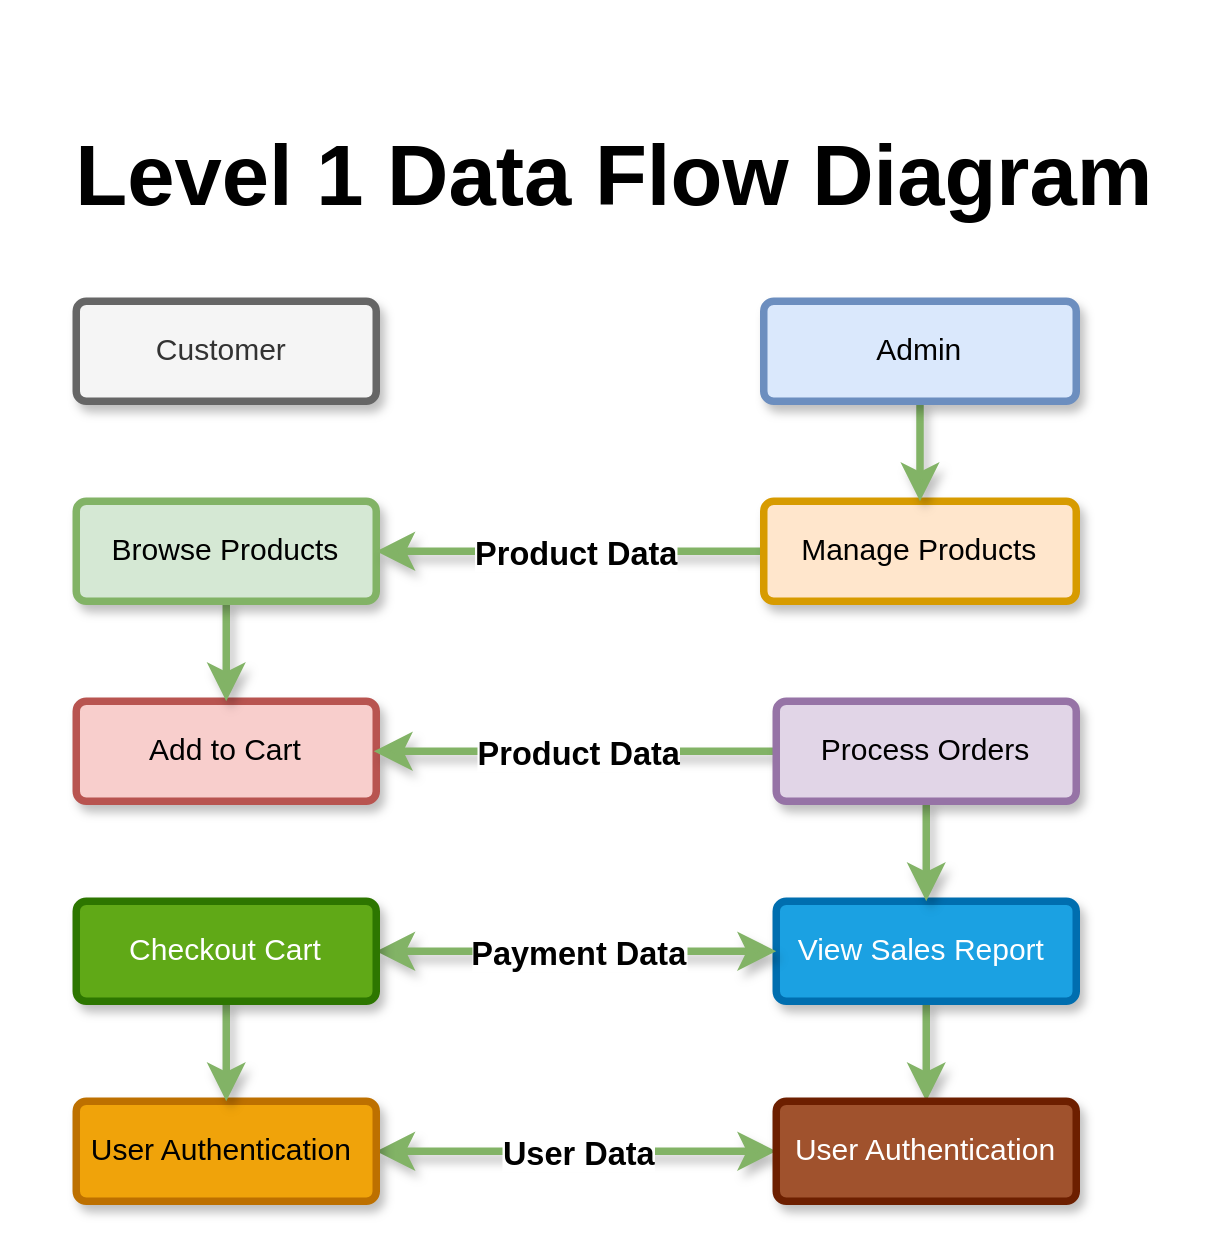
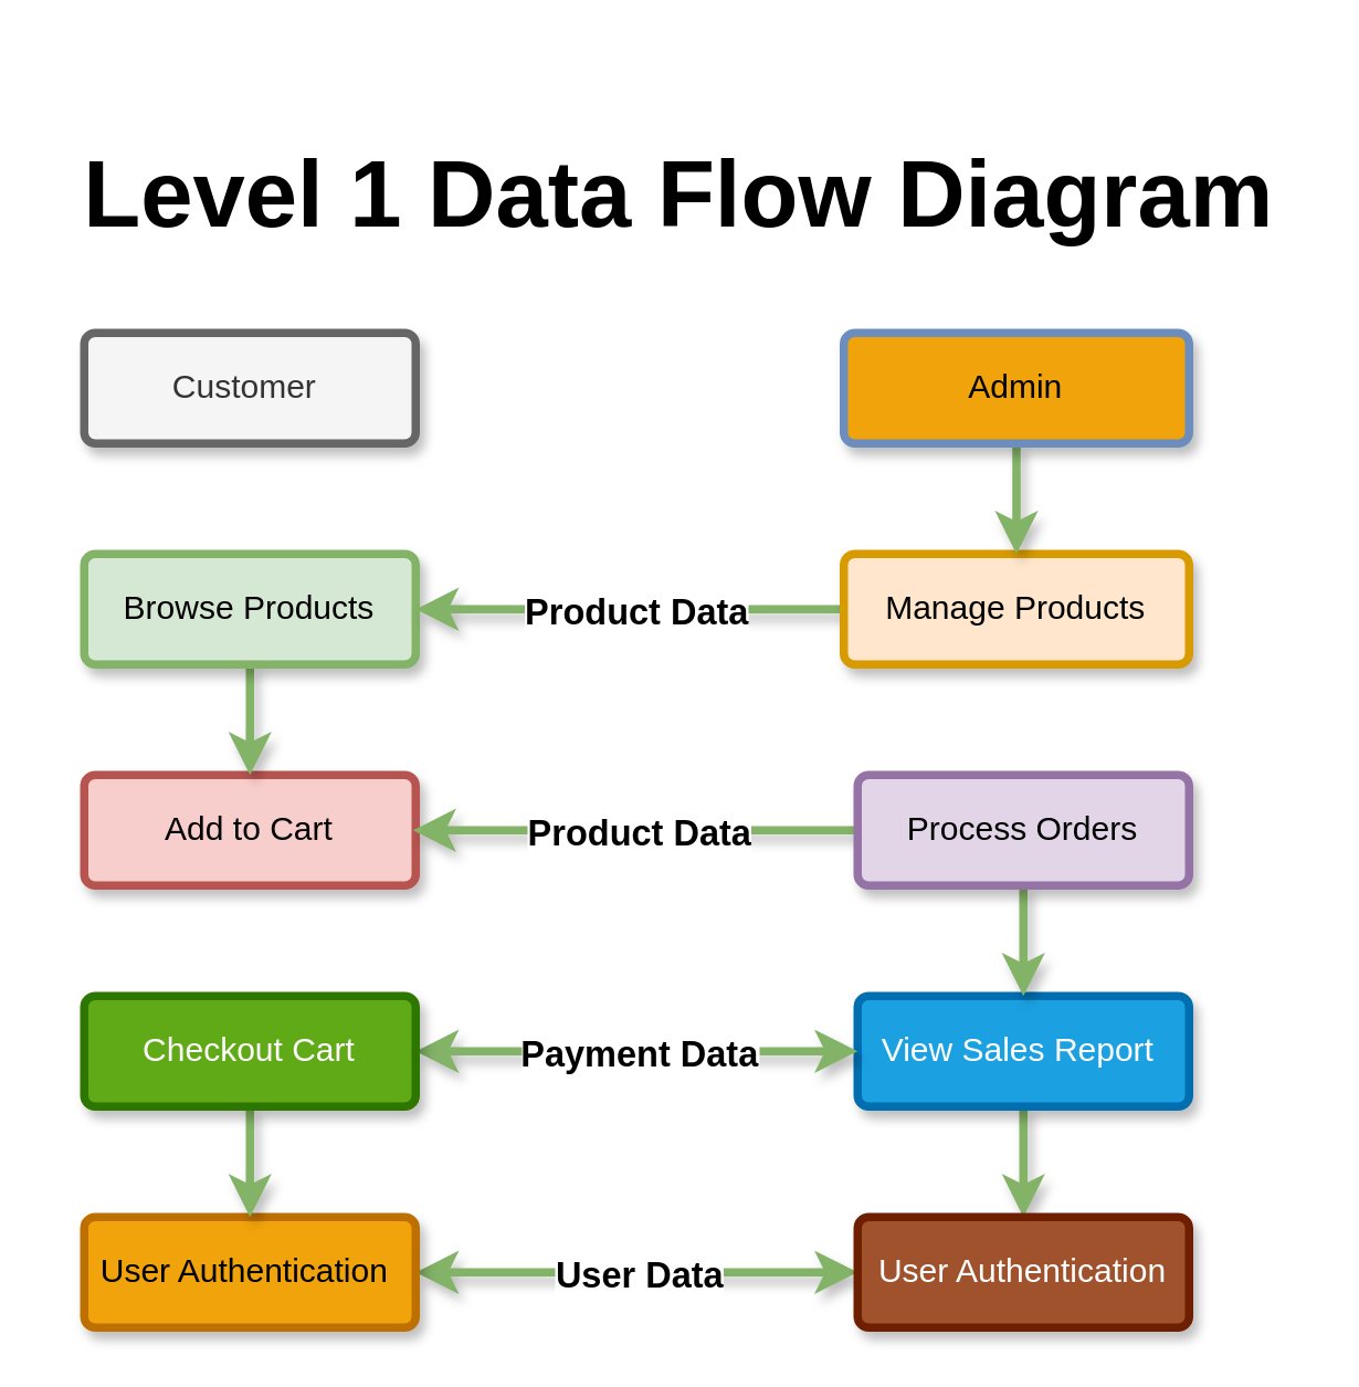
  <mxCell id="0" />
  <mxCell id="1" parent="0" />
  <mxCell id="2" value="Customer&amp;nbsp;" style="rounded=1;arcSize=10;whiteSpace=wrap;html=1;align=center;strokeWidth=3;shadow=1;fillColor=#f5f5f5;fontColor=#333333;strokeColor=#666666;" vertex="1" parent="1"><mxGeometry x="30" y="120" width="120" height="40" as="geometry" /></mxCell>
  <mxCell id="3" value="Add to Cart" style="rounded=1;arcSize=10;whiteSpace=wrap;html=1;align=center;strokeWidth=3;shadow=1;fillColor=#f8cecc;strokeColor=#b85450;" vertex="1" parent="1"><mxGeometry x="30" y="280" width="120" height="40" as="geometry" /></mxCell>
  <mxCell id="4" style="edgeStyle=orthogonalEdgeStyle;rounded=0;orthogonalLoop=1;jettySize=auto;html=1;exitX=0.5;exitY=1;exitDx=0;exitDy=0;entryX=0.5;entryY=0;entryDx=0;entryDy=0;strokeWidth=3;shadow=1;fillColor=#d5e8d4;strokeColor=#82b366;" edge="1" parent="1" source="5" target="3"><mxGeometry relative="1" as="geometry" /></mxCell>
  <mxCell id="5" value="Browse Products" style="rounded=1;arcSize=10;whiteSpace=wrap;html=1;align=center;strokeWidth=3;shadow=1;fillColor=#d5e8d4;strokeColor=#82b366;" vertex="1" parent="1"><mxGeometry x="30" y="200" width="120" height="40" as="geometry" /></mxCell>
  <mxCell id="6" style="edgeStyle=orthogonalEdgeStyle;rounded=0;orthogonalLoop=1;jettySize=auto;html=1;entryX=0.5;entryY=0;entryDx=0;entryDy=0;strokeWidth=3;shadow=1;fillColor=#d5e8d4;strokeColor=#82b366;" edge="1" parent="1" source="7" target="25"><mxGeometry relative="1" as="geometry" /></mxCell>
  <mxCell id="7" value="View Sales Report&amp;nbsp;" style="rounded=1;arcSize=10;whiteSpace=wrap;html=1;align=center;strokeWidth=3;shadow=1;fillColor=#1ba1e2;strokeColor=#006EAF;fontColor=#ffffff;" vertex="1" parent="1"><mxGeometry x="310" y="360" width="120" height="40" as="geometry" /></mxCell>
  <mxCell id="8" style="edgeStyle=orthogonalEdgeStyle;rounded=0;orthogonalLoop=1;jettySize=auto;html=1;entryX=0.5;entryY=0;entryDx=0;entryDy=0;strokeWidth=3;shadow=1;fillColor=#d5e8d4;strokeColor=#82b366;" edge="1" parent="1" source="11" target="7"><mxGeometry relative="1" as="geometry" /></mxCell>
  <mxCell id="9" style="edgeStyle=orthogonalEdgeStyle;rounded=0;orthogonalLoop=1;jettySize=auto;html=1;entryX=1;entryY=0.5;entryDx=0;entryDy=0;strokeWidth=3;shadow=1;fillColor=#d5e8d4;strokeColor=#82b366;" edge="1" parent="1"><mxGeometry relative="1" as="geometry"><mxPoint x="309" y="300" as="sourcePoint" /><mxPoint x="149" y="300" as="targetPoint" /></mxGeometry></mxCell>
  <mxCell id="10" value="Product Data" style="edgeLabel;html=1;align=center;verticalAlign=middle;resizable=0;points=[];fontStyle=1;fontSize=13;" vertex="1" connectable="0" parent="9"><mxGeometry x="-0.186" y="3" relative="1" as="geometry"><mxPoint x="-14" y="-3" as="offset" /></mxGeometry></mxCell>
  <mxCell id="11" value="Process Orders" style="rounded=1;arcSize=10;whiteSpace=wrap;html=1;align=center;strokeWidth=3;shadow=1;fillColor=#e1d5e7;strokeColor=#9673a6;" vertex="1" parent="1"><mxGeometry x="310" y="280" width="120" height="40" as="geometry" /></mxCell>
  <mxCell id="12" style="edgeStyle=orthogonalEdgeStyle;rounded=0;orthogonalLoop=1;jettySize=auto;html=1;exitX=0.5;exitY=1;exitDx=0;exitDy=0;strokeWidth=3;shadow=1;fillColor=#d5e8d4;strokeColor=#82b366;" edge="1" parent="1" source="15"><mxGeometry relative="1" as="geometry"><mxPoint x="367" y="240" as="targetPoint" /></mxGeometry></mxCell>
  <mxCell id="13" style="edgeStyle=orthogonalEdgeStyle;rounded=0;orthogonalLoop=1;jettySize=auto;html=1;exitX=0;exitY=0.5;exitDx=0;exitDy=0;strokeWidth=3;shadow=1;fillColor=#d5e8d4;strokeColor=#82b366;" edge="1" parent="1" source="15" target="5"><mxGeometry relative="1" as="geometry" /></mxCell>
  <mxCell id="14" value="Product Data" style="edgeLabel;html=1;align=center;verticalAlign=middle;resizable=0;points=[];fontStyle=1;fontSize=13;" vertex="1" connectable="0" parent="13"><mxGeometry x="-0.021" relative="1" as="geometry"><mxPoint as="offset" /></mxGeometry></mxCell>
  <mxCell id="15" value="Manage Products" style="rounded=1;arcSize=10;whiteSpace=wrap;html=1;align=center;strokeWidth=3;shadow=1;fillColor=#ffe6cc;strokeColor=#d79b00;" vertex="1" parent="1"><mxGeometry x="305" y="200" width="125" height="40" as="geometry" /></mxCell>
  <mxCell id="16" style="edgeStyle=orthogonalEdgeStyle;rounded=0;orthogonalLoop=1;jettySize=auto;html=1;entryX=0.5;entryY=0;entryDx=0;entryDy=0;strokeWidth=3;shadow=1;fillColor=#d5e8d4;strokeColor=#82b366;" edge="1" parent="1" source="17" target="15"><mxGeometry relative="1" as="geometry" /></mxCell>
- <mxCell id="17" value="Admin" style="rounded=1;arcSize=10;whiteSpace=wrap;html=1;align=center;strokeWidth=3;shadow=1;fillColor=#dae8fc;strokeColor=#6c8ebf;" vertex="1" parent="1"><mxGeometry x="305" y="120" width="125" height="40" as="geometry" /></mxCell>
+ <mxCell id="17" value="Admin" style="rounded=1;arcSize=10;whiteSpace=wrap;html=1;align=center;strokeWidth=3;shadow=1;fillColor=#f0a30a;strokeColor=#6c8ebf;" vertex="1" parent="1"><mxGeometry x="305" y="120" width="125" height="40" as="geometry" /></mxCell>
  <mxCell id="18" style="edgeStyle=orthogonalEdgeStyle;rounded=0;orthogonalLoop=1;jettySize=auto;html=1;entryX=0;entryY=0.5;entryDx=0;entryDy=0;startArrow=classic;startFill=1;strokeWidth=3;shadow=1;fillColor=#d5e8d4;strokeColor=#82b366;" edge="1" parent="1" source="20" target="25"><mxGeometry relative="1" as="geometry" /></mxCell>
  <mxCell id="19" value="&lt;b style=&quot;font-size: 13px;&quot;&gt;&lt;font style=&quot;font-size: 13px;&quot;&gt;User Data&lt;/font&gt;&lt;/b&gt;" style="edgeLabel;html=1;align=center;verticalAlign=middle;resizable=0;points=[];fontSize=13;" vertex="1" connectable="0" parent="18"><mxGeometry x="0.015" y="2" relative="1" as="geometry"><mxPoint x="-1" y="2" as="offset" /></mxGeometry></mxCell>
  <mxCell id="20" value="User Authentication&amp;nbsp;" style="rounded=1;arcSize=10;whiteSpace=wrap;html=1;align=center;strokeWidth=3;shadow=1;fillColor=#f0a30a;strokeColor=#BD7000;fontColor=#000000;" vertex="1" parent="1"><mxGeometry x="30" y="440" width="120" height="40" as="geometry" /></mxCell>
  <mxCell id="21" style="edgeStyle=orthogonalEdgeStyle;rounded=0;orthogonalLoop=1;jettySize=auto;html=1;entryX=0.5;entryY=0;entryDx=0;entryDy=0;strokeWidth=3;shadow=1;fillColor=#d5e8d4;strokeColor=#82b366;" edge="1" parent="1" source="24" target="20"><mxGeometry relative="1" as="geometry" /></mxCell>
  <mxCell id="22" style="edgeStyle=orthogonalEdgeStyle;rounded=0;orthogonalLoop=1;jettySize=auto;html=1;exitX=1;exitY=0.5;exitDx=0;exitDy=0;entryX=0;entryY=0.5;entryDx=0;entryDy=0;startArrow=classic;startFill=1;strokeWidth=3;shadow=1;fillColor=#d5e8d4;strokeColor=#82b366;" edge="1" parent="1" source="24" target="7"><mxGeometry relative="1" as="geometry" /></mxCell>
  <mxCell id="23" value="Payment Data" style="edgeLabel;html=1;align=center;verticalAlign=middle;resizable=0;points=[];fontStyle=1;fontSize=13;" vertex="1" connectable="0" parent="22"><mxGeometry x="-0.525" y="-2" relative="1" as="geometry"><mxPoint x="42" y="-2" as="offset" /></mxGeometry></mxCell>
  <mxCell id="24" value="Checkout Cart" style="rounded=1;arcSize=10;whiteSpace=wrap;html=1;align=center;strokeWidth=3;shadow=1;fillColor=#60a917;strokeColor=#2D7600;fontColor=#ffffff;" vertex="1" parent="1"><mxGeometry x="30" y="360" width="120" height="40" as="geometry" /></mxCell>
  <mxCell id="25" value="User Authentication" style="rounded=1;arcSize=10;whiteSpace=wrap;html=1;align=center;strokeWidth=3;shadow=1;fillColor=#a0522d;strokeColor=#6D1F00;fontColor=#ffffff;" vertex="1" parent="1"><mxGeometry x="310" y="440" width="120" height="40" as="geometry" /></mxCell>
  <mxCell id="26" value="&lt;h1&gt;Level 1 Data Flow Diagram&lt;/h1&gt;" style="text;html=1;align=center;verticalAlign=middle;resizable=0;points=[];autosize=1;strokeColor=none;fillColor=none;strokeWidth=3;fontStyle=1;fontSize=17;" vertex="1" parent="1"><mxGeometry x="20" y="20" width="450" height="100" as="geometry" /></mxCell>
